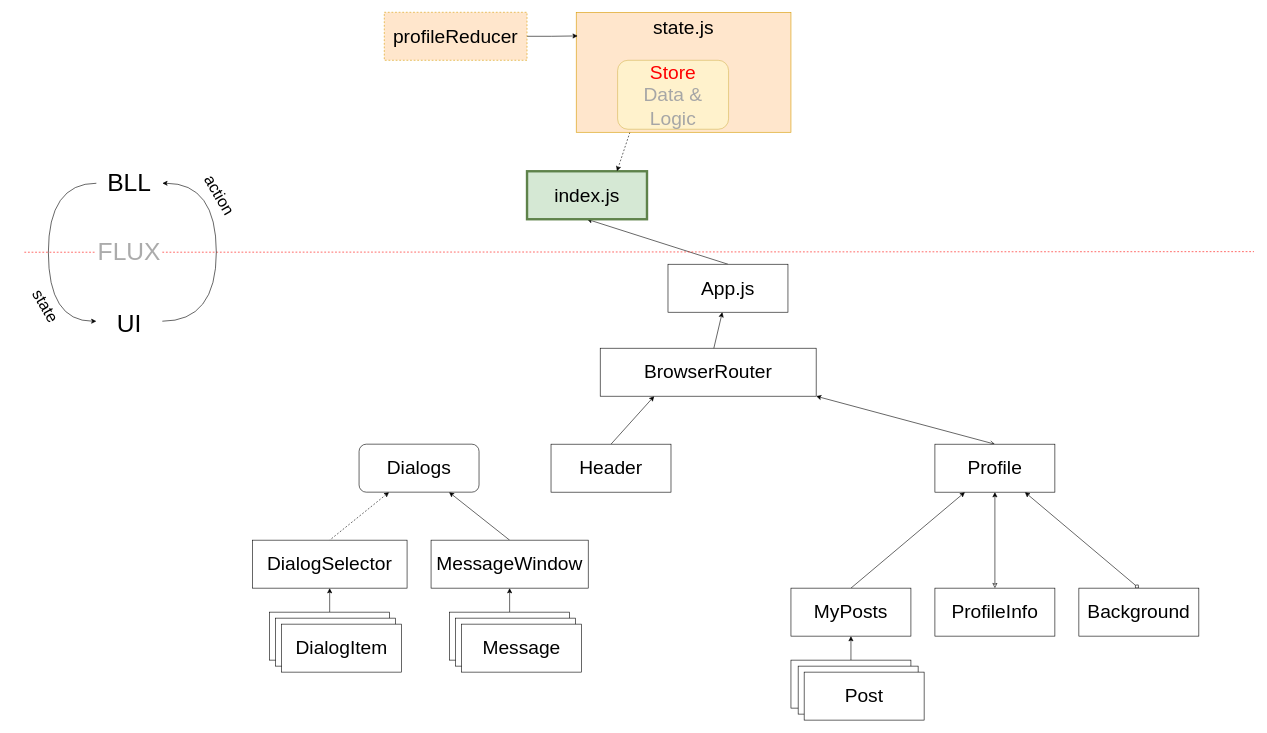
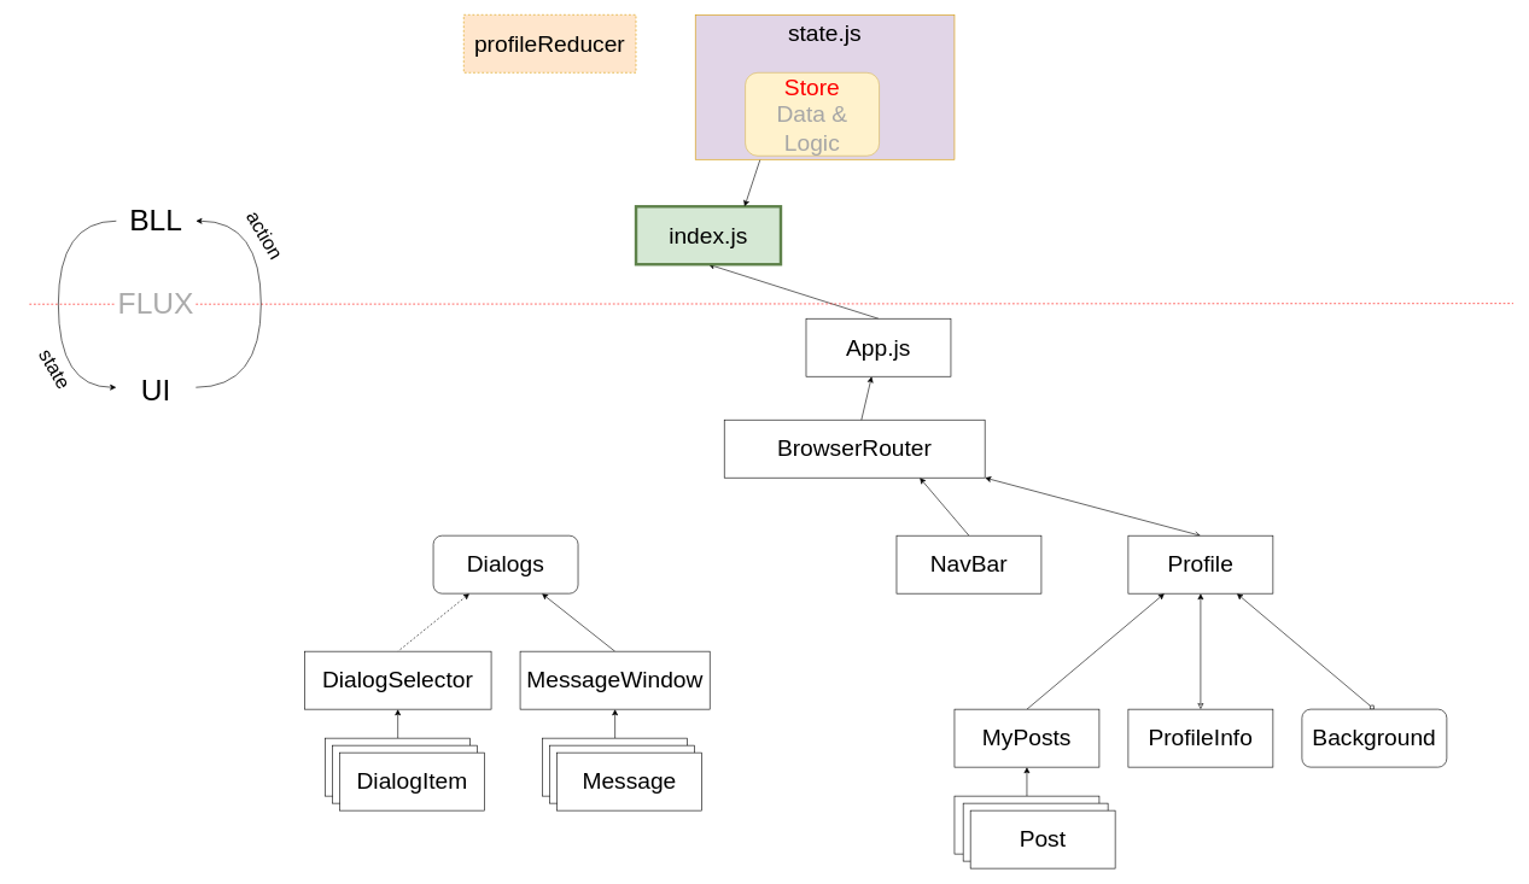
  <mxCell id="0" />
  <mxCell id="1" parent="0" />
  <mxCell id="2" style="edgeStyle=none;rounded=0;orthogonalLoop=1;jettySize=auto;html=1;exitX=0.5;exitY=1;exitDx=0;exitDy=0;entryX=0.5;entryY=0;entryDx=0;entryDy=0;fontSize=32;startArrow=classic;startFill=1;endArrow=none;endFill=0;" parent="1" source="3" target="9" edge="1"><mxGeometry relative="1" as="geometry"><mxPoint x="1338" y="380" as="sourcePoint" /></mxGeometry></mxCell>
  <mxCell id="3" value="index.js" style="rounded=0;whiteSpace=wrap;html=1;fontSize=32;fillColor=#d5e8d4;strokeColor=#5E824A;strokeWidth=4;" parent="1" vertex="1"><mxGeometry x="878" y="285" width="200" height="80" as="geometry" /></mxCell>
- <mxCell id="4" style="edgeStyle=none;rounded=0;orthogonalLoop=1;jettySize=auto;html=1;exitX=0.25;exitY=1;exitDx=0;exitDy=0;entryX=0.5;entryY=0;entryDx=0;entryDy=0;fontSize=32;endArrow=none;endFill=0;startArrow=classic;startFill=1;" parent="1" source="7" target="18" edge="1"><mxGeometry relative="1" as="geometry" /></mxCell>
+ <mxCell id="5" style="edgeStyle=none;rounded=0;orthogonalLoop=1;jettySize=auto;html=1;exitX=0.75;exitY=1;exitDx=0;exitDy=0;entryX=0.5;entryY=0;entryDx=0;entryDy=0;fontSize=32;endArrow=none;endFill=0;startArrow=classic;startFill=1;" parent="1" source="7" target="10" edge="1"><mxGeometry relative="1" as="geometry" /></mxCell>
  <mxCell id="6" style="edgeStyle=none;rounded=0;orthogonalLoop=1;jettySize=auto;html=1;exitX=1;exitY=1;exitDx=0;exitDy=0;entryX=0.5;entryY=0;entryDx=0;entryDy=0;fontSize=32;endArrow=open;endFill=0;startArrow=classic;startFill=1;" parent="1" source="7" target="14" edge="1"><mxGeometry relative="1" as="geometry" /></mxCell>
  <mxCell id="7" value="BrowserRouter" style="rounded=0;whiteSpace=wrap;html=1;fontSize=32;" parent="1" vertex="1"><mxGeometry x="1000" y="580" width="360" height="80" as="geometry" /></mxCell>
  <mxCell id="8" value="" style="edgeStyle=none;rounded=0;orthogonalLoop=1;jettySize=auto;html=1;fontSize=32;startArrow=classic;startFill=1;endArrow=none;endFill=0;" parent="1" source="9" target="7" edge="1"><mxGeometry relative="1" as="geometry" /></mxCell>
  <mxCell id="9" value="App.js" style="rounded=0;whiteSpace=wrap;html=1;fontSize=32;" parent="1" vertex="1"><mxGeometry x="1113" y="440" width="200" height="80" as="geometry" /></mxCell>
+ <mxCell id="10" value="NavBar" style="rounded=0;whiteSpace=wrap;html=1;fontSize=32;" parent="1" vertex="1"><mxGeometry x="1238" y="740" width="200" height="80" as="geometry" /></mxCell>
  <mxCell id="11" style="edgeStyle=none;rounded=0;orthogonalLoop=1;jettySize=auto;html=1;exitX=0.25;exitY=1;exitDx=0;exitDy=0;entryX=0.5;entryY=0;entryDx=0;entryDy=0;fontSize=32;endArrow=none;endFill=0;startArrow=classic;startFill=1;" parent="1" source="14" target="26" edge="1"><mxGeometry relative="1" as="geometry" /></mxCell>
  <mxCell id="12" style="edgeStyle=none;rounded=0;orthogonalLoop=1;jettySize=auto;html=1;exitX=0.5;exitY=1;exitDx=0;exitDy=0;entryX=0.5;entryY=0;entryDx=0;entryDy=0;fontSize=32;endArrow=classic;endFill=0;startArrow=classic;startFill=1;" parent="1" source="14" target="24" edge="1"><mxGeometry relative="1" as="geometry" /></mxCell>
  <mxCell id="13" style="edgeStyle=none;rounded=0;orthogonalLoop=1;jettySize=auto;html=1;exitX=0.75;exitY=1;exitDx=0;exitDy=0;entryX=0.5;entryY=0;entryDx=0;entryDy=0;fontSize=32;endArrow=diamond;endFill=0;startArrow=classic;startFill=1;" parent="1" source="14" target="23" edge="1"><mxGeometry relative="1" as="geometry" /></mxCell>
  <mxCell id="14" value="Profile" style="rounded=0;whiteSpace=wrap;html=1;fontSize=32;" parent="1" vertex="1"><mxGeometry x="1558" y="740" width="200" height="80" as="geometry" /></mxCell>
  <mxCell id="15" style="edgeStyle=none;rounded=0;orthogonalLoop=1;jettySize=auto;html=1;exitX=0.25;exitY=1;exitDx=0;exitDy=0;entryX=0.5;entryY=0;entryDx=0;entryDy=0;fontSize=32;endArrow=none;endFill=0;startArrow=classic;startFill=1;dashed=1;" parent="1" source="17" target="20" edge="1"><mxGeometry relative="1" as="geometry" /></mxCell>
  <mxCell id="16" style="edgeStyle=none;rounded=0;orthogonalLoop=1;jettySize=auto;html=1;exitX=0.75;exitY=1;exitDx=0;exitDy=0;entryX=0.5;entryY=0;entryDx=0;entryDy=0;fontSize=32;endArrow=none;endFill=0;startArrow=classic;startFill=1;" parent="1" source="17" target="22" edge="1"><mxGeometry relative="1" as="geometry" /></mxCell>
  <mxCell id="17" value="Dialogs" style="whiteSpace=wrap;html=1;fontSize=32;rounded=1;" parent="1" vertex="1"><mxGeometry x="598" y="740" width="200" height="80" as="geometry" /></mxCell>
- <mxCell id="18" value="Header" style="rounded=0;whiteSpace=wrap;html=1;fontSize=32;" parent="1" vertex="1"><mxGeometry x="918" y="740" width="200" height="80" as="geometry" /></mxCell>
  <mxCell id="19" style="edgeStyle=none;rounded=0;orthogonalLoop=1;jettySize=auto;html=1;exitX=0.5;exitY=1;exitDx=0;exitDy=0;entryX=0.5;entryY=0;entryDx=0;entryDy=0;endArrow=none;endFill=0;startArrow=classic;startFill=1;" parent="1" source="20" target="30" edge="1"><mxGeometry relative="1" as="geometry" /></mxCell>
  <mxCell id="20" value="DialogSelector" style="rounded=0;whiteSpace=wrap;html=1;fontSize=32;" parent="1" vertex="1"><mxGeometry x="420" y="900" width="258" height="80" as="geometry" /></mxCell>
  <mxCell id="21" style="edgeStyle=none;rounded=0;orthogonalLoop=1;jettySize=auto;html=1;exitX=0.5;exitY=1;exitDx=0;exitDy=0;entryX=0.5;entryY=0;entryDx=0;entryDy=0;strokeColor=#000000;endArrow=none;endFill=0;startArrow=classic;startFill=1;" parent="1" source="22" target="31" edge="1"><mxGeometry relative="1" as="geometry" /></mxCell>
  <mxCell id="22" value="MessageWindow" style="rounded=0;whiteSpace=wrap;html=1;fontSize=32;" parent="1" vertex="1"><mxGeometry x="718" y="900" width="262" height="80" as="geometry" /></mxCell>
- <mxCell id="23" value="Background" style="rounded=0;whiteSpace=wrap;html=1;fontSize=32;" parent="1" vertex="1"><mxGeometry x="1798" y="980" width="200" height="80" as="geometry" /></mxCell>
+ <mxCell id="23" value="Background" style="whiteSpace=wrap;html=1;fontSize=32;rounded=1;" parent="1" vertex="1"><mxGeometry x="1798" y="980" width="200" height="80" as="geometry" /></mxCell>
  <mxCell id="24" value="ProfileInfo" style="rounded=0;whiteSpace=wrap;html=1;fontSize=32;" parent="1" vertex="1"><mxGeometry x="1558" y="980" width="200" height="80" as="geometry" /></mxCell>
  <mxCell id="25" style="edgeStyle=none;rounded=0;orthogonalLoop=1;jettySize=auto;html=1;exitX=0.5;exitY=1;exitDx=0;exitDy=0;entryX=0.5;entryY=0;entryDx=0;entryDy=0;fontSize=32;endArrow=none;endFill=0;startArrow=classic;startFill=1;" parent="1" source="26" target="27" edge="1"><mxGeometry relative="1" as="geometry" /></mxCell>
  <mxCell id="26" value="MyPosts" style="rounded=0;whiteSpace=wrap;html=1;fontSize=32;" parent="1" vertex="1"><mxGeometry x="1318" y="980" width="200" height="80" as="geometry" /></mxCell>
  <mxCell id="27" value="MyPosts" style="rounded=0;whiteSpace=wrap;html=1;fontSize=32;" parent="1" vertex="1"><mxGeometry x="1318" y="1100" width="200" height="80" as="geometry" /></mxCell>
  <mxCell id="28" value="MyPosts" style="rounded=0;whiteSpace=wrap;html=1;fontSize=32;" parent="1" vertex="1"><mxGeometry x="1330" y="1110" width="200" height="80" as="geometry" /></mxCell>
  <mxCell id="29" value="Post" style="rounded=0;whiteSpace=wrap;html=1;fontSize=32;" parent="1" vertex="1"><mxGeometry x="1340" y="1120" width="200" height="80" as="geometry" /></mxCell>
  <mxCell id="30" value="DialogItem" style="rounded=0;whiteSpace=wrap;html=1;fontSize=32;" parent="1" vertex="1"><mxGeometry x="449" y="1020" width="200" height="80" as="geometry" /></mxCell>
  <mxCell id="31" value="Message" style="rounded=0;whiteSpace=wrap;html=1;fontSize=32;" parent="1" vertex="1"><mxGeometry x="749" y="1020" width="200" height="80" as="geometry" /></mxCell>
- <mxCell id="32" style="rounded=0;orthogonalLoop=1;jettySize=auto;html=1;exitX=0.25;exitY=1;exitDx=0;exitDy=0;entryX=0.75;entryY=0;entryDx=0;entryDy=0;dashed=1;" parent="1" source="33" target="3" edge="1"><mxGeometry relative="1" as="geometry" /></mxCell>
- <mxCell id="33" value="state.js" style="rounded=0;whiteSpace=wrap;html=1;fontSize=32;fillColor=#ffe6cc;strokeColor=#d79b00;verticalAlign=top;" parent="1" vertex="1"><mxGeometry x="960" y="20" width="358" height="200" as="geometry" /></mxCell>
+ <mxCell id="32" style="rounded=0;orthogonalLoop=1;jettySize=auto;html=1;exitX=0.25;exitY=1;exitDx=0;exitDy=0;entryX=0.75;entryY=0;entryDx=0;entryDy=0;" parent="1" source="33" target="3" edge="1"><mxGeometry relative="1" as="geometry" /></mxCell>
+ <mxCell id="33" value="state.js" style="rounded=0;whiteSpace=wrap;html=1;fontSize=32;fillColor=#e1d5e7;strokeColor=#d79b00;verticalAlign=top;" parent="1" vertex="1"><mxGeometry x="960" y="20" width="358" height="200" as="geometry" /></mxCell>
  <mxCell id="34" value="DialogItem" style="rounded=0;whiteSpace=wrap;html=1;fontSize=32;" parent="1" vertex="1"><mxGeometry x="459" y="1030" width="200" height="80" as="geometry" /></mxCell>
  <mxCell id="35" value="DialogItem" style="rounded=0;whiteSpace=wrap;html=1;fontSize=32;" parent="1" vertex="1"><mxGeometry x="469" y="1040" width="200" height="80" as="geometry" /></mxCell>
  <mxCell id="36" value="Message" style="rounded=0;whiteSpace=wrap;html=1;fontSize=32;" parent="1" vertex="1"><mxGeometry x="759" y="1030" width="200" height="80" as="geometry" /></mxCell>
  <mxCell id="37" value="Message" style="rounded=0;whiteSpace=wrap;html=1;fontSize=32;" parent="1" vertex="1"><mxGeometry x="769" y="1040" width="200" height="80" as="geometry" /></mxCell>
  <mxCell id="38" value="" style="endArrow=none;dashed=1;html=1;strokeColor=#FF0800;" parent="1" source="43" edge="1"><mxGeometry width="50" height="50" relative="1" as="geometry"><mxPoint x="320" y="420" as="sourcePoint" /><mxPoint x="2090" y="419" as="targetPoint" /></mxGeometry></mxCell>
  <mxCell id="39" style="edgeStyle=orthogonalEdgeStyle;curved=1;rounded=0;orthogonalLoop=1;jettySize=auto;html=1;exitX=0;exitY=0.5;exitDx=0;exitDy=0;entryX=0;entryY=0.5;entryDx=0;entryDy=0;" parent="1" source="40" edge="1"><mxGeometry relative="1" as="geometry"><Array as="points"><mxPoint x="80" y="305" /><mxPoint x="80" y="535" /></Array><mxPoint x="160" y="535" as="targetPoint" /></mxGeometry></mxCell>
  <mxCell id="40" value="&lt;span style=&quot;font-size: 41px&quot;&gt;BLL&lt;/span&gt;" style="text;html=1;strokeColor=none;fillColor=none;align=center;verticalAlign=middle;whiteSpace=wrap;rounded=0;" parent="1" vertex="1"><mxGeometry x="160" y="280" width="110" height="50" as="geometry" /></mxCell>
  <mxCell id="41" style="edgeStyle=orthogonalEdgeStyle;rounded=0;orthogonalLoop=1;jettySize=auto;html=1;exitX=1;exitY=0.5;exitDx=0;exitDy=0;entryX=1;entryY=0.5;entryDx=0;entryDy=0;curved=1;" parent="1" target="40" edge="1"><mxGeometry relative="1" as="geometry"><Array as="points"><mxPoint x="360" y="535" /><mxPoint x="360" y="305" /></Array><mxPoint x="270" y="535" as="sourcePoint" /></mxGeometry></mxCell>
  <mxCell id="42" value="&lt;span style=&quot;font-size: 41px&quot;&gt;UI&lt;/span&gt;" style="text;html=1;strokeColor=none;fillColor=none;align=center;verticalAlign=middle;whiteSpace=wrap;rounded=0;" parent="1" vertex="1"><mxGeometry x="160" y="515" width="110" height="50" as="geometry" /></mxCell>
  <mxCell id="43" value="&lt;span style=&quot;font-size: 41px&quot;&gt;&lt;font color=&quot;#ababab&quot;&gt;FLUX&lt;/font&gt;&lt;/span&gt;" style="text;html=1;strokeColor=none;fillColor=none;align=center;verticalAlign=middle;whiteSpace=wrap;rounded=0;" parent="1" vertex="1"><mxGeometry x="160" y="390" width="110" height="60" as="geometry" /></mxCell>
  <mxCell id="44" value="" style="endArrow=none;dashed=1;html=1;strokeColor=#FF0800;" parent="1" target="43" edge="1"><mxGeometry width="50" height="50" relative="1" as="geometry"><mxPoint x="40" y="420" as="sourcePoint" /><mxPoint x="1810" y="419" as="targetPoint" /></mxGeometry></mxCell>
  <mxCell id="45" value="&lt;font style=&quot;font-size: 27px&quot;&gt;action&lt;/font&gt;" style="text;html=1;strokeColor=none;fillColor=none;align=center;verticalAlign=middle;whiteSpace=wrap;rounded=0;rotation=60;" parent="1" vertex="1"><mxGeometry x="310" y="300" width="110" height="50" as="geometry" /></mxCell>
  <mxCell id="46" value="&lt;font style=&quot;font-size: 27px&quot;&gt;state&lt;/font&gt;" style="text;html=1;strokeColor=none;fillColor=none;align=center;verticalAlign=middle;whiteSpace=wrap;rounded=0;rotation=60;" parent="1" vertex="1"><mxGeometry x="20" y="485" width="110" height="50" as="geometry" /></mxCell>
  <mxCell id="47" value="Store&lt;br&gt;&lt;font color=&quot;#a6a6a6&quot;&gt;Data &amp;amp; Logic&lt;/font&gt;" style="rounded=1;whiteSpace=wrap;html=1;fontSize=32;fillColor=#fff2cc;strokeColor=#d6b656;fontColor=#FF0000;" parent="1" vertex="1"><mxGeometry x="1029" y="100" width="185" height="115" as="geometry" /></mxCell>
- <mxCell id="48" value="" style="edgeStyle=orthogonalEdgeStyle;rounded=0;orthogonalLoop=1;jettySize=auto;html=1;entryX=0.007;entryY=0.197;entryDx=0;entryDy=0;entryPerimeter=0;" edge="1" parent="1" source="49" target="33"><mxGeometry relative="1" as="geometry" /></mxCell>
  <mxCell id="49" value="&lt;span style=&quot;&quot;&gt;profileReducer&lt;/span&gt;" style="rounded=0;whiteSpace=wrap;html=1;fontSize=32;fillColor=#ffe6cc;strokeColor=#d79b00;strokeWidth=1;dashed=1;" vertex="1" parent="1"><mxGeometry x="640" y="20" width="238" height="80" as="geometry" /></mxCell>
